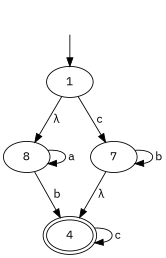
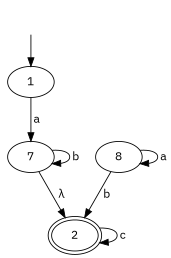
  digraph {
    fontname="IBM Plex Sans"
    node [fontname="IBM Plex Sans"]
    edge [fontname="IBM Plex Sans"]
    _nil0 [style=invis]
    1
    n3 [label=8]
    n4 [label=7]
-   4 [peripheries=2]
+   4 [peripheries=2 label=2]
    _nil0 -> 1
-   1 -> n3 [label=" λ"]
-   1 -> n4 [label=" c"]
+   1 -> n4 [label=" a"]
    n3 -> n3 [label=" a"]
    n3 -> 4 [label=" b"]
    n4 -> n4 [label=" b"]
    n4 -> 4 [label=" λ"]
    4 -> 4 [label=" c"]
  }
